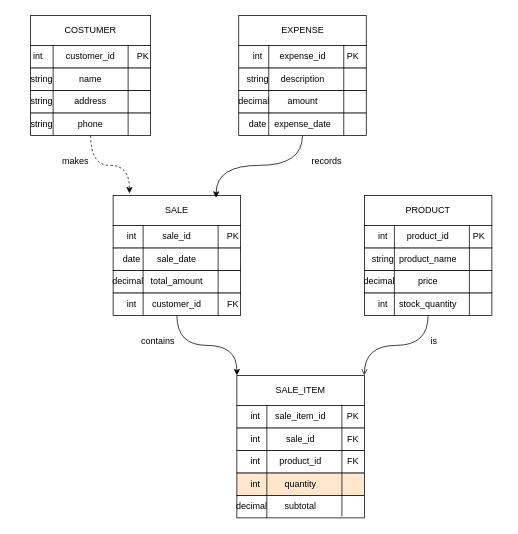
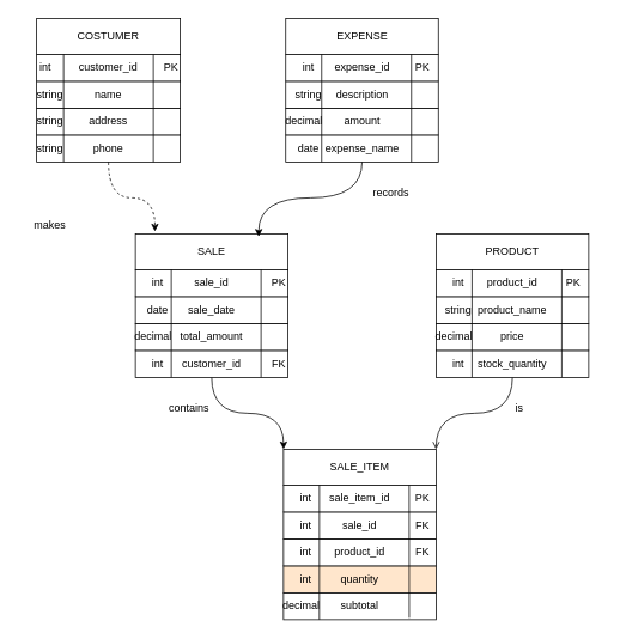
  <mxCell id="0" />
  <mxCell id="1" parent="0" />
  <mxCell id="2" value="COSTUMER" style="rounded=0;whiteSpace=wrap;html=1;" vertex="1" parent="1"><mxGeometry x="40" y="20" width="160" height="40" as="geometry" /></mxCell>
  <mxCell id="3" value="phone" style="rounded=0;whiteSpace=wrap;html=1;" vertex="1" parent="1"><mxGeometry x="40" y="150" width="160" height="30" as="geometry" /></mxCell>
  <mxCell id="4" value="address" style="rounded=0;whiteSpace=wrap;html=1;" vertex="1" parent="1"><mxGeometry x="40" y="120" width="160" height="30" as="geometry" /></mxCell>
  <mxCell id="5" value="name" style="rounded=0;whiteSpace=wrap;html=1;align=center;" vertex="1" parent="1"><mxGeometry x="40" y="90" width="160" height="30" as="geometry" /></mxCell>
  <mxCell id="6" value="customer_id" style="rounded=0;whiteSpace=wrap;html=1;" vertex="1" parent="1"><mxGeometry x="40" y="60" width="160" height="30" as="geometry" /></mxCell>
  <mxCell id="7" value="" style="endArrow=none;html=1;rounded=0;" edge="1" parent="1"><mxGeometry width="50" height="50" relative="1" as="geometry"><mxPoint x="170" y="180" as="sourcePoint" /><mxPoint x="170" y="60" as="targetPoint" /></mxGeometry></mxCell>
  <mxCell id="8" value="" style="endArrow=none;html=1;rounded=0;" edge="1" parent="1"><mxGeometry width="50" height="50" relative="1" as="geometry"><mxPoint x="70" y="180" as="sourcePoint" /><mxPoint x="70" y="60" as="targetPoint" /></mxGeometry></mxCell>
  <mxCell id="9" value="int" style="text;html=1;align=center;verticalAlign=middle;whiteSpace=wrap;rounded=0;" vertex="1" parent="1"><mxGeometry x="20" y="60" width="60" height="30" as="geometry" /></mxCell>
  <mxCell id="10" value="PK" style="text;html=1;align=center;verticalAlign=middle;whiteSpace=wrap;rounded=0;" vertex="1" parent="1"><mxGeometry x="160" y="60" width="60" height="30" as="geometry" /></mxCell>
  <mxCell id="11" value="string" style="text;html=1;align=center;verticalAlign=middle;whiteSpace=wrap;rounded=0;" vertex="1" parent="1"><mxGeometry x="30" y="90" width="50" height="30" as="geometry" /></mxCell>
  <mxCell id="12" value="string" style="text;html=1;align=center;verticalAlign=middle;whiteSpace=wrap;rounded=0;" vertex="1" parent="1"><mxGeometry x="30" y="120" width="50" height="30" as="geometry" /></mxCell>
  <mxCell id="13" value="string" style="text;html=1;align=center;verticalAlign=middle;whiteSpace=wrap;rounded=0;" vertex="1" parent="1"><mxGeometry x="30" y="150" width="50" height="30" as="geometry" /></mxCell>
  <mxCell id="14" value="SALE" style="rounded=0;whiteSpace=wrap;html=1;" vertex="1" parent="1"><mxGeometry x="150" y="260" width="170" height="40" as="geometry" /></mxCell>
  <mxCell id="15" style="edgeStyle=orthogonalEdgeStyle;rounded=0;orthogonalLoop=1;jettySize=auto;html=1;entryX=0;entryY=0;entryDx=0;entryDy=0;curved=1;" edge="1" parent="1" source="16" target="57"><mxGeometry relative="1" as="geometry" /></mxCell>
  <mxCell id="16" value="customer_id" style="rounded=0;whiteSpace=wrap;html=1;" vertex="1" parent="1"><mxGeometry x="150" y="390" width="170" height="30" as="geometry" /></mxCell>
  <mxCell id="17" value="total_amount" style="rounded=0;whiteSpace=wrap;html=1;" vertex="1" parent="1"><mxGeometry x="150" y="360" width="170" height="30" as="geometry" /></mxCell>
  <mxCell id="18" value="sale_date" style="rounded=0;whiteSpace=wrap;html=1;align=center;" vertex="1" parent="1"><mxGeometry x="150" y="330" width="170" height="30" as="geometry" /></mxCell>
  <mxCell id="19" value="sale_id" style="rounded=0;whiteSpace=wrap;html=1;" vertex="1" parent="1"><mxGeometry x="150" y="300" width="170" height="30" as="geometry" /></mxCell>
  <mxCell id="20" value="" style="endArrow=none;html=1;rounded=0;" edge="1" parent="1"><mxGeometry width="50" height="50" relative="1" as="geometry"><mxPoint x="290" y="420" as="sourcePoint" /><mxPoint x="290" y="300" as="targetPoint" /></mxGeometry></mxCell>
  <mxCell id="21" value="" style="endArrow=none;html=1;rounded=0;" edge="1" parent="1" source="28"><mxGeometry width="50" height="50" relative="1" as="geometry"><mxPoint x="190" y="420" as="sourcePoint" /><mxPoint x="190" y="300" as="targetPoint" /></mxGeometry></mxCell>
  <mxCell id="22" value="PK" style="text;html=1;align=center;verticalAlign=middle;whiteSpace=wrap;rounded=0;" vertex="1" parent="1"><mxGeometry x="280" y="300" width="60" height="30" as="geometry" /></mxCell>
  <mxCell id="23" value="date" style="text;html=1;align=center;verticalAlign=middle;whiteSpace=wrap;rounded=0;" vertex="1" parent="1"><mxGeometry x="150" y="330" width="50" height="30" as="geometry" /></mxCell>
  <mxCell id="24" value="decimal" style="text;html=1;align=center;verticalAlign=middle;whiteSpace=wrap;rounded=0;" vertex="1" parent="1"><mxGeometry x="145" y="360" width="50" height="30" as="geometry" /></mxCell>
  <mxCell id="25" value="int" style="text;html=1;align=center;verticalAlign=middle;whiteSpace=wrap;rounded=0;" vertex="1" parent="1"><mxGeometry x="150" y="390" width="50" height="30" as="geometry" /></mxCell>
  <mxCell id="26" value="PK" style="text;html=1;align=center;verticalAlign=middle;whiteSpace=wrap;rounded=0;" vertex="1" parent="1"><mxGeometry x="440" y="540" width="60" height="30" as="geometry" /></mxCell>
  <mxCell id="27" value="" style="endArrow=none;html=1;rounded=0;entryX=0.75;entryY=0;entryDx=0;entryDy=0;" edge="1" parent="1" target="28"><mxGeometry width="50" height="50" relative="1" as="geometry"><mxPoint x="190" y="420" as="sourcePoint" /><mxPoint x="190" y="300" as="targetPoint" /></mxGeometry></mxCell>
  <mxCell id="28" value="int" style="text;html=1;align=center;verticalAlign=middle;whiteSpace=wrap;rounded=0;" vertex="1" parent="1"><mxGeometry x="145" y="300" width="60" height="30" as="geometry" /></mxCell>
  <mxCell id="29" value="FK" style="text;html=1;align=center;verticalAlign=middle;whiteSpace=wrap;rounded=0;" vertex="1" parent="1"><mxGeometry x="280" y="390" width="60" height="30" as="geometry" /></mxCell>
  <mxCell id="30" value="EXPENSE" style="rounded=0;whiteSpace=wrap;html=1;" vertex="1" parent="1"><mxGeometry x="317.5" y="20" width="170" height="40" as="geometry" /></mxCell>
- <mxCell id="31" value="expense_date" style="rounded=0;whiteSpace=wrap;html=1;" vertex="1" parent="1"><mxGeometry x="317.5" y="150" width="170" height="30" as="geometry" /></mxCell>
+ <mxCell id="31" value="expense_name" style="rounded=0;whiteSpace=wrap;html=1;" vertex="1" parent="1"><mxGeometry x="317.5" y="150" width="170" height="30" as="geometry" /></mxCell>
  <mxCell id="32" value="amount" style="rounded=0;whiteSpace=wrap;html=1;" vertex="1" parent="1"><mxGeometry x="317.5" y="120" width="170" height="30" as="geometry" /></mxCell>
  <mxCell id="33" value="description" style="rounded=0;whiteSpace=wrap;html=1;align=center;" vertex="1" parent="1"><mxGeometry x="317.5" y="90" width="170" height="30" as="geometry" /></mxCell>
  <mxCell id="34" value="expense_id" style="rounded=0;whiteSpace=wrap;html=1;" vertex="1" parent="1"><mxGeometry x="317.5" y="60" width="170" height="30" as="geometry" /></mxCell>
  <mxCell id="35" value="" style="endArrow=none;html=1;rounded=0;" edge="1" parent="1"><mxGeometry width="50" height="50" relative="1" as="geometry"><mxPoint x="457.5" y="180" as="sourcePoint" /><mxPoint x="457.5" y="60" as="targetPoint" /></mxGeometry></mxCell>
  <mxCell id="36" value="" style="endArrow=none;html=1;rounded=0;" edge="1" parent="1" source="41"><mxGeometry width="50" height="50" relative="1" as="geometry"><mxPoint x="357.5" y="180" as="sourcePoint" /><mxPoint x="357.5" y="60" as="targetPoint" /></mxGeometry></mxCell>
  <mxCell id="37" value="string" style="text;html=1;align=center;verticalAlign=middle;whiteSpace=wrap;rounded=0;" vertex="1" parent="1"><mxGeometry x="317.5" y="90" width="50" height="30" as="geometry" /></mxCell>
  <mxCell id="38" value="decimal" style="text;html=1;align=center;verticalAlign=middle;whiteSpace=wrap;rounded=0;" vertex="1" parent="1"><mxGeometry x="312.5" y="120" width="50" height="30" as="geometry" /></mxCell>
  <mxCell id="39" value="date" style="text;html=1;align=center;verticalAlign=middle;whiteSpace=wrap;rounded=0;" vertex="1" parent="1"><mxGeometry x="317.5" y="150" width="50" height="30" as="geometry" /></mxCell>
  <mxCell id="40" value="" style="endArrow=none;html=1;rounded=0;entryX=0.75;entryY=0;entryDx=0;entryDy=0;" edge="1" parent="1" target="41"><mxGeometry width="50" height="50" relative="1" as="geometry"><mxPoint x="357.5" y="180" as="sourcePoint" /><mxPoint x="357.5" y="60" as="targetPoint" /></mxGeometry></mxCell>
  <mxCell id="41" value="int" style="text;html=1;align=center;verticalAlign=middle;whiteSpace=wrap;rounded=0;" vertex="1" parent="1"><mxGeometry x="312.5" y="60" width="60" height="30" as="geometry" /></mxCell>
  <mxCell id="42" value="PK" style="text;html=1;align=center;verticalAlign=middle;whiteSpace=wrap;rounded=0;" vertex="1" parent="1"><mxGeometry x="440" y="60" width="60" height="30" as="geometry" /></mxCell>
  <mxCell id="43" value="PRODUCT" style="rounded=0;whiteSpace=wrap;html=1;" vertex="1" parent="1"><mxGeometry x="485" y="260" width="170" height="40" as="geometry" /></mxCell>
  <mxCell id="44" style="edgeStyle=orthogonalEdgeStyle;rounded=0;orthogonalLoop=1;jettySize=auto;html=1;entryX=1;entryY=0;entryDx=0;entryDy=0;curved=1;endArrow=open;" edge="1" parent="1" source="45" target="57"><mxGeometry relative="1" as="geometry" /></mxCell>
  <mxCell id="45" value="stock_quantity" style="rounded=0;whiteSpace=wrap;html=1;" vertex="1" parent="1"><mxGeometry x="485" y="390" width="170" height="30" as="geometry" /></mxCell>
  <mxCell id="46" value="price" style="rounded=0;whiteSpace=wrap;html=1;" vertex="1" parent="1"><mxGeometry x="485" y="360" width="170" height="30" as="geometry" /></mxCell>
  <mxCell id="47" value="product_name" style="rounded=0;whiteSpace=wrap;html=1;align=center;" vertex="1" parent="1"><mxGeometry x="485" y="330" width="170" height="30" as="geometry" /></mxCell>
  <mxCell id="48" value="product_id" style="rounded=0;whiteSpace=wrap;html=1;" vertex="1" parent="1"><mxGeometry x="485" y="300" width="170" height="30" as="geometry" /></mxCell>
  <mxCell id="49" value="" style="endArrow=none;html=1;rounded=0;" edge="1" parent="1"><mxGeometry width="50" height="50" relative="1" as="geometry"><mxPoint x="625" y="420" as="sourcePoint" /><mxPoint x="625" y="300" as="targetPoint" /></mxGeometry></mxCell>
  <mxCell id="50" value="" style="endArrow=none;html=1;rounded=0;" edge="1" parent="1" source="55"><mxGeometry width="50" height="50" relative="1" as="geometry"><mxPoint x="525" y="420" as="sourcePoint" /><mxPoint x="525" y="300" as="targetPoint" /></mxGeometry></mxCell>
  <mxCell id="51" value="string" style="text;html=1;align=center;verticalAlign=middle;whiteSpace=wrap;rounded=0;" vertex="1" parent="1"><mxGeometry x="485" y="330" width="50" height="30" as="geometry" /></mxCell>
  <mxCell id="52" value="decimal" style="text;html=1;align=center;verticalAlign=middle;whiteSpace=wrap;rounded=0;" vertex="1" parent="1"><mxGeometry x="480" y="360" width="50" height="30" as="geometry" /></mxCell>
  <mxCell id="53" value="int" style="text;html=1;align=center;verticalAlign=middle;whiteSpace=wrap;rounded=0;" vertex="1" parent="1"><mxGeometry x="485" y="390" width="50" height="30" as="geometry" /></mxCell>
  <mxCell id="54" value="" style="endArrow=none;html=1;rounded=0;entryX=0.75;entryY=0;entryDx=0;entryDy=0;" edge="1" parent="1" target="55"><mxGeometry width="50" height="50" relative="1" as="geometry"><mxPoint x="525" y="420" as="sourcePoint" /><mxPoint x="525" y="300" as="targetPoint" /></mxGeometry></mxCell>
  <mxCell id="55" value="int" style="text;html=1;align=center;verticalAlign=middle;whiteSpace=wrap;rounded=0;" vertex="1" parent="1"><mxGeometry x="480" y="300" width="60" height="30" as="geometry" /></mxCell>
  <mxCell id="56" value="PK" style="text;html=1;align=center;verticalAlign=middle;whiteSpace=wrap;rounded=0;" vertex="1" parent="1"><mxGeometry x="607.5" y="300" width="60" height="30" as="geometry" /></mxCell>
  <mxCell id="57" value="SALE_ITEM" style="rounded=0;whiteSpace=wrap;html=1;" vertex="1" parent="1"><mxGeometry x="315" y="500" width="170" height="40" as="geometry" /></mxCell>
  <mxCell id="58" value="quantity" style="rounded=0;whiteSpace=wrap;html=1;fillColor=#ffe6cc;" vertex="1" parent="1"><mxGeometry x="315" y="630" width="170" height="30" as="geometry" /></mxCell>
  <mxCell id="59" value="product_id" style="rounded=0;whiteSpace=wrap;html=1;" vertex="1" parent="1"><mxGeometry x="315" y="600" width="170" height="30" as="geometry" /></mxCell>
  <mxCell id="60" value="sale_id" style="rounded=0;whiteSpace=wrap;html=1;align=center;" vertex="1" parent="1"><mxGeometry x="315" y="570" width="170" height="30" as="geometry" /></mxCell>
  <mxCell id="61" value="sale_item_id" style="rounded=0;whiteSpace=wrap;html=1;" vertex="1" parent="1"><mxGeometry x="315" y="540" width="170" height="30" as="geometry" /></mxCell>
  <mxCell id="62" value="" style="endArrow=none;html=1;rounded=0;" edge="1" parent="1" source="66"><mxGeometry width="50" height="50" relative="1" as="geometry"><mxPoint x="355" y="660" as="sourcePoint" /><mxPoint x="355" y="540" as="targetPoint" /></mxGeometry></mxCell>
  <mxCell id="63" value="int" style="text;html=1;align=center;verticalAlign=middle;whiteSpace=wrap;rounded=0;" vertex="1" parent="1"><mxGeometry x="315" y="570" width="50" height="30" as="geometry" /></mxCell>
  <mxCell id="64" value="int" style="text;html=1;align=center;verticalAlign=middle;whiteSpace=wrap;rounded=0;" vertex="1" parent="1"><mxGeometry x="315" y="600" width="50" height="30" as="geometry" /></mxCell>
  <mxCell id="65" value="int" style="text;html=1;align=center;verticalAlign=middle;whiteSpace=wrap;rounded=0;" vertex="1" parent="1"><mxGeometry x="315" y="630" width="50" height="30" as="geometry" /></mxCell>
  <mxCell id="66" value="int" style="text;html=1;align=center;verticalAlign=middle;whiteSpace=wrap;rounded=0;" vertex="1" parent="1"><mxGeometry x="310" y="540" width="60" height="30" as="geometry" /></mxCell>
  <mxCell id="67" value="subtotal" style="rounded=0;whiteSpace=wrap;html=1;" vertex="1" parent="1"><mxGeometry x="315" y="660" width="170" height="30" as="geometry" /></mxCell>
  <mxCell id="68" value="" style="endArrow=none;html=1;rounded=0;entryX=0.75;entryY=0;entryDx=0;entryDy=0;exitX=0.235;exitY=1;exitDx=0;exitDy=0;exitPerimeter=0;" edge="1" parent="1" source="67" target="66"><mxGeometry width="50" height="50" relative="1" as="geometry"><mxPoint x="355" y="660" as="sourcePoint" /><mxPoint x="355" y="540" as="targetPoint" /></mxGeometry></mxCell>
  <mxCell id="69" value="" style="endArrow=none;html=1;rounded=0;exitX=0.824;exitY=0.933;exitDx=0;exitDy=0;exitPerimeter=0;" edge="1" parent="1" source="67"><mxGeometry width="50" height="50" relative="1" as="geometry"><mxPoint x="455" y="660" as="sourcePoint" /><mxPoint x="455" y="540" as="targetPoint" /></mxGeometry></mxCell>
  <mxCell id="70" value="decimal" style="text;html=1;align=center;verticalAlign=middle;whiteSpace=wrap;rounded=0;" vertex="1" parent="1"><mxGeometry x="305" y="660" width="60" height="30" as="geometry" /></mxCell>
  <mxCell id="71" value="PK" style="text;html=1;align=center;verticalAlign=middle;whiteSpace=wrap;rounded=0;" vertex="1" parent="1"><mxGeometry x="440" y="540" width="60" height="30" as="geometry" /></mxCell>
  <mxCell id="72" value="FK" style="text;html=1;align=center;verticalAlign=middle;whiteSpace=wrap;rounded=0;" vertex="1" parent="1"><mxGeometry x="440" y="570" width="60" height="30" as="geometry" /></mxCell>
  <mxCell id="73" value="FK" style="text;html=1;align=center;verticalAlign=middle;whiteSpace=wrap;rounded=0;" vertex="1" parent="1"><mxGeometry x="440" y="600" width="60" height="30" as="geometry" /></mxCell>
  <mxCell id="74" style="edgeStyle=orthogonalEdgeStyle;rounded=0;orthogonalLoop=1;jettySize=auto;html=1;entryX=0.128;entryY=-0.064;entryDx=0;entryDy=0;entryPerimeter=0;curved=1;dashed=1;" edge="1" parent="1" source="3" target="14"><mxGeometry relative="1" as="geometry" /></mxCell>
  <mxCell id="75" style="edgeStyle=orthogonalEdgeStyle;rounded=0;orthogonalLoop=1;jettySize=auto;html=1;entryX=0.808;entryY=0.079;entryDx=0;entryDy=0;entryPerimeter=0;curved=1;" edge="1" parent="1" source="31" target="14"><mxGeometry relative="1" as="geometry" /></mxCell>
- <mxCell id="76" value="makes" style="text;html=1;align=center;verticalAlign=middle;whiteSpace=wrap;rounded=0;" vertex="1" parent="1"><mxGeometry x="70" y="200" width="60" height="30" as="geometry" /></mxCell>
+ <mxCell id="76" value="makes" style="text;html=1;align=center;verticalAlign=middle;whiteSpace=wrap;rounded=0;" vertex="1" parent="1"><mxGeometry x="25" y="235" width="60" height="30" as="geometry" /></mxCell>
  <mxCell id="77" value="records" style="text;html=1;align=center;verticalAlign=middle;whiteSpace=wrap;rounded=0;" vertex="1" parent="1"><mxGeometry x="405" y="200" width="60" height="30" as="geometry" /></mxCell>
  <mxCell id="78" value="contains" style="text;html=1;align=center;verticalAlign=middle;whiteSpace=wrap;rounded=0;" vertex="1" parent="1"><mxGeometry x="180" y="440" width="60" height="30" as="geometry" /></mxCell>
  <mxCell id="79" value="is" style="text;html=1;align=center;verticalAlign=middle;whiteSpace=wrap;rounded=0;" vertex="1" parent="1"><mxGeometry x="547.5" y="440" width="60" height="30" as="geometry" /></mxCell>
